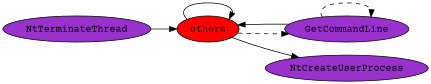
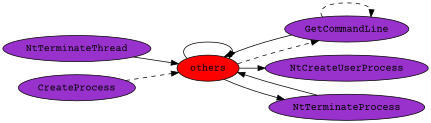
  digraph {
    fontname="Courier Prime"
    rankdir=LR
    node [fillcolor=darkorchid fontname="Courier Prime" style=filled]
    edge [fontname="Courier Prime" style=solid]
    n1 [label=NtTerminateThread]
    n2 [fillcolor=red label=others]
    n3 [label=GetCommandLine]
    n4 [label=NtCreateUserProcess]
+   n5 [label=NtTerminateProcess]
+   n6 [label=CreateProcess]
    n1 -> n2
    n2 -> n2
    n2 -> n3 [style=dashed]
    n2 -> n4
+   n2 -> n5
    n3 -> n2
    n3 -> n3 [style=dashed]
+   n5 -> n2
+   n6 -> n2 [style=dashed]
  }
